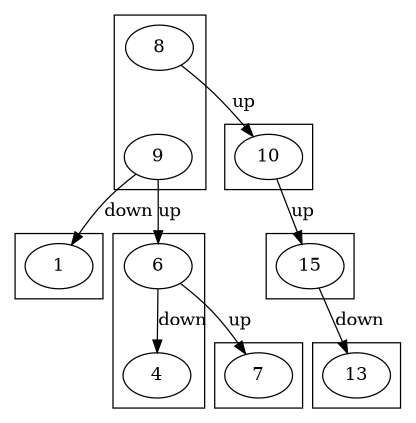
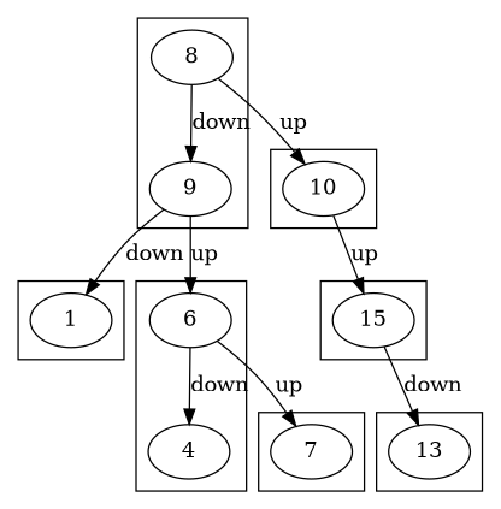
  digraph {
    8
    n2 [label=9]
    1
    6
    4
    10
    n7 [label=15]
    7
    13
    subgraph cluster_1 {
      8
      n2
    }
    subgraph cluster_2 {
      1
    }
    subgraph cluster_3 {
      6
      4
    }
    subgraph cluster_4 {
    }
    subgraph cluster_5 {
      10
    }
    subgraph cluster_6 {
      n7
    }
    subgraph cluster_7 {
      7
    }
    subgraph cluster_8 {
      13
    }
+   8 -> n2 [label=down]
    8 -> 10 [label=up]
    n2 -> 1 [label=down]
    n2 -> 6 [label=up]
    6 -> 4 [label=down]
    6 -> 7 [label=up]
    10 -> n7 [label=up]
    n7 -> 13 [label=down]
  }
